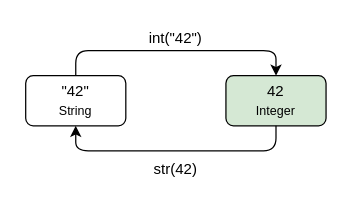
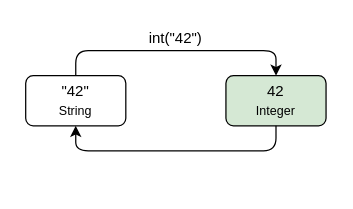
  <mxCell id="0" />
  <mxCell id="1" parent="0" />
  <mxCell id="2" value="&lt;div&gt;&quot;42&quot;&lt;/div&gt;&lt;div&gt;&lt;font style=&quot;font-size: 10px&quot;&gt;String&lt;/font&gt;&lt;/div&gt;" style="rounded=1;whiteSpace=wrap;html=1;" vertex="1" parent="1"><mxGeometry x="20" y="60" width="80" height="40" as="geometry" /></mxCell>
  <mxCell id="3" value="" style="edgeStyle=elbowEdgeStyle;elbow=vertical;endArrow=classic;html=1;exitX=0.5;exitY=0;exitDx=0;exitDy=0;" edge="1" parent="1" source="2" target="4"><mxGeometry width="50" height="50" relative="1" as="geometry"><mxPoint x="300" y="310" as="sourcePoint" /><mxPoint x="460" y="290" as="targetPoint" /><Array as="points"><mxPoint x="130" y="40" /></Array></mxGeometry></mxCell>
  <mxCell id="4" value="&lt;div&gt;42&lt;/div&gt;&lt;div&gt;&lt;font style=&quot;font-size: 10px&quot;&gt;Integer&lt;/font&gt;&lt;/div&gt;" style="rounded=1;whiteSpace=wrap;html=1;fillColor=#d5e8d4;" vertex="1" parent="1"><mxGeometry x="180" y="60" width="80" height="40" as="geometry" /></mxCell>
  <mxCell id="5" value="int(&quot;42&quot;)" style="text;html=1;strokeColor=none;fillColor=none;align=center;verticalAlign=middle;whiteSpace=wrap;rounded=0;" vertex="1" parent="1"><mxGeometry x="120" y="20" width="40" height="20" as="geometry" /></mxCell>
  <mxCell id="6" value="" style="edgeStyle=elbowEdgeStyle;elbow=vertical;endArrow=classic;html=1;exitX=0.5;exitY=1;exitDx=0;exitDy=0;entryX=0.5;entryY=1;entryDx=0;entryDy=0;" edge="1" parent="1" source="4" target="2"><mxGeometry width="50" height="50" relative="1" as="geometry"><mxPoint x="340" y="260" as="sourcePoint" /><mxPoint x="390" y="210" as="targetPoint" /><Array as="points"><mxPoint x="140" y="120" /></Array></mxGeometry></mxCell>
- <mxCell id="7" value="str(42)" style="text;html=1;strokeColor=none;fillColor=none;align=center;verticalAlign=middle;whiteSpace=wrap;rounded=0;" vertex="1" parent="1"><mxGeometry x="120" y="125" width="40" height="20" as="geometry" /></mxCell>
